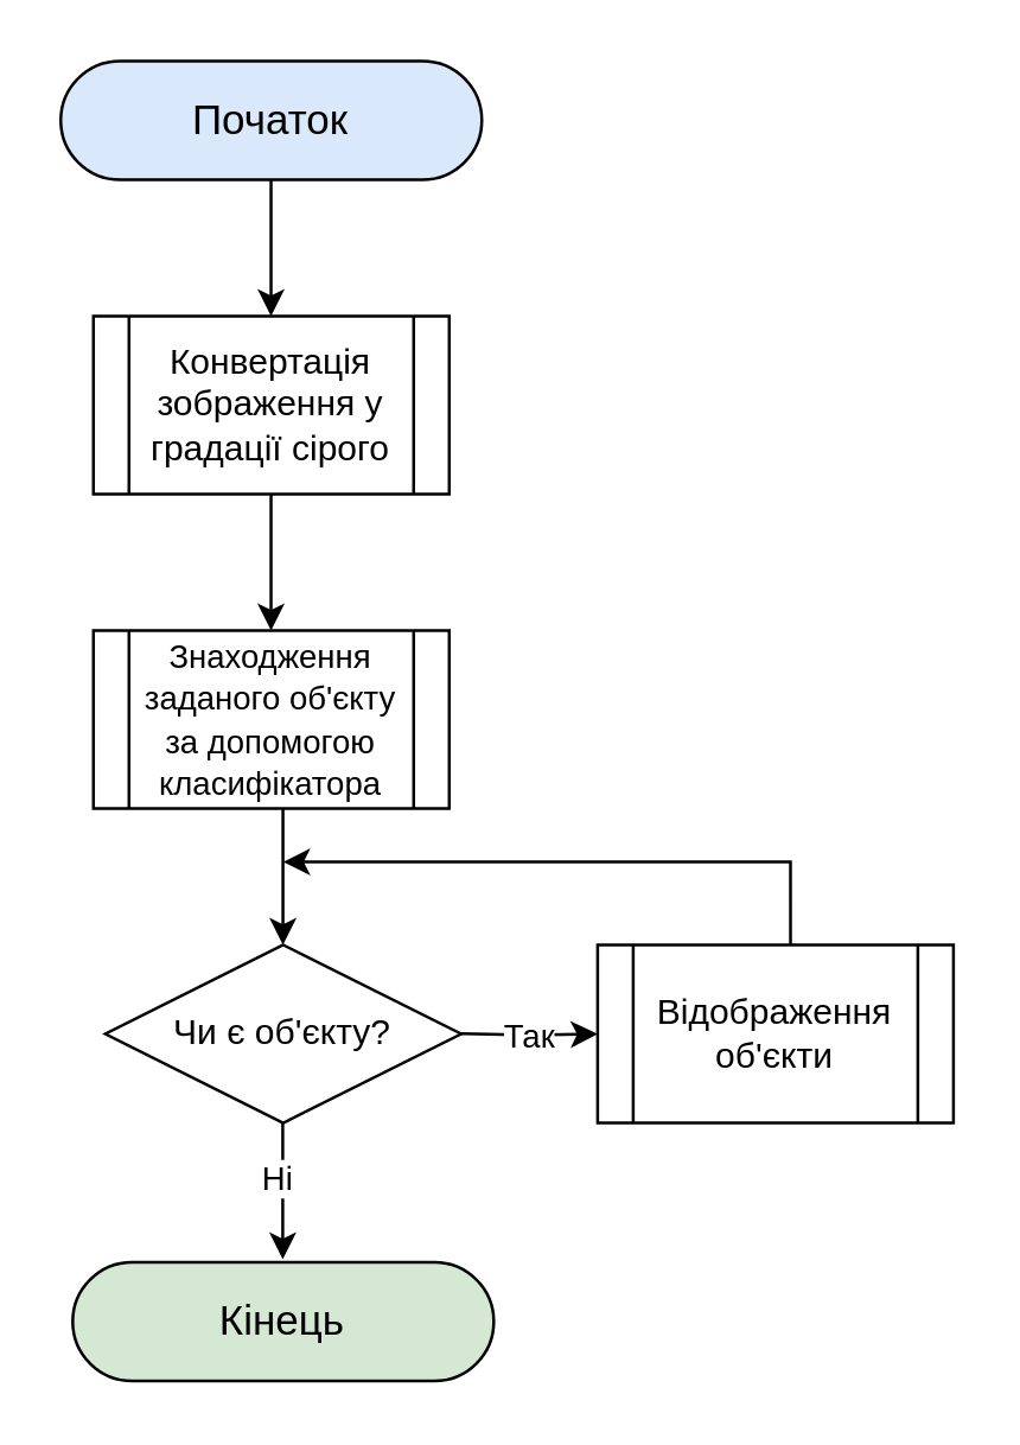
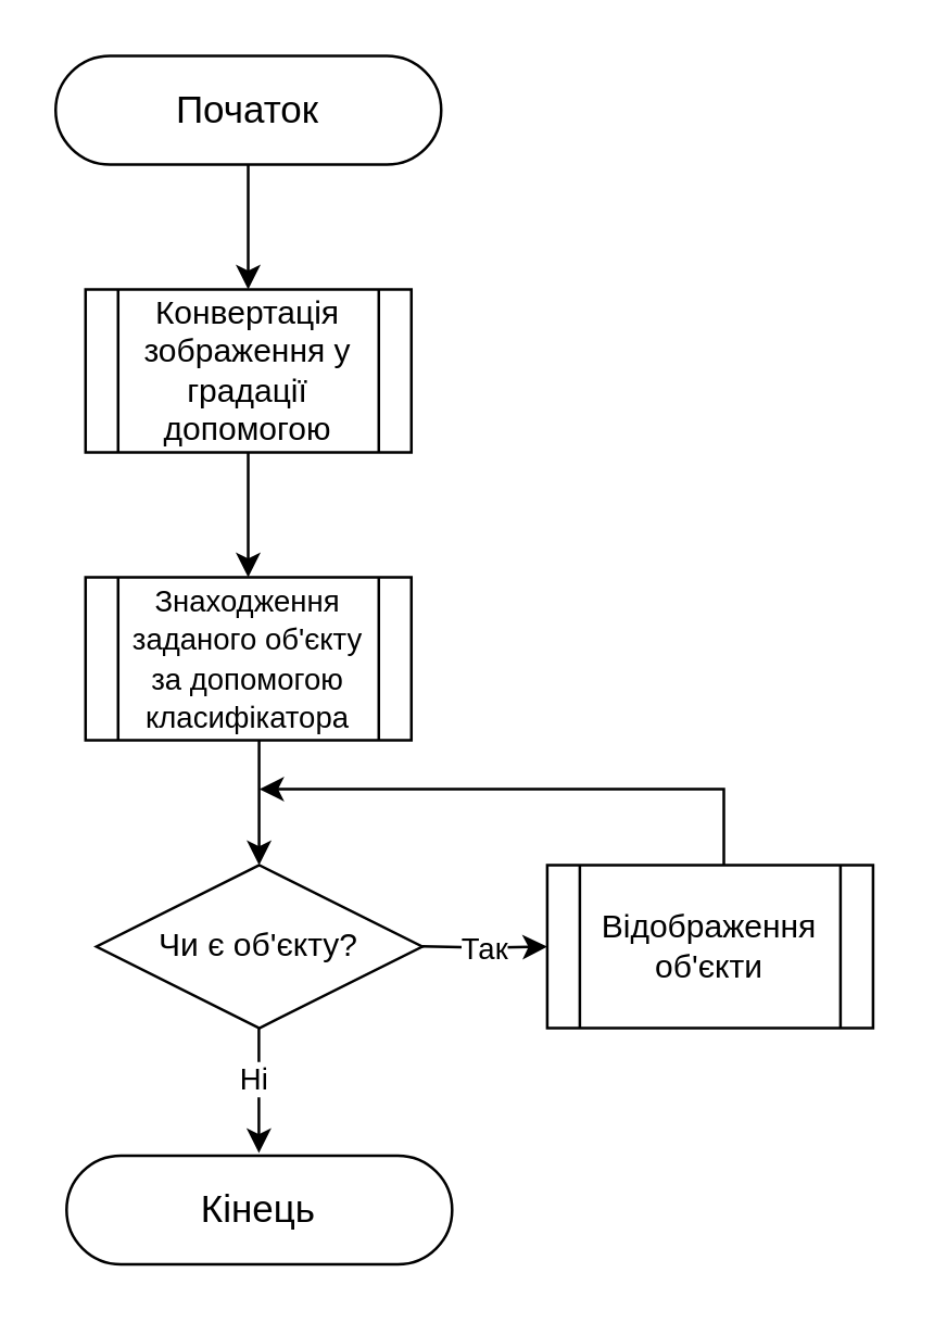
  <mxCell id="0" />
  <mxCell id="1" parent="0" />
- <mxCell id="2" value="&lt;font style=&quot;font-size: 14px;&quot;&gt;Початок&lt;/font&gt;" style="rounded=1;whiteSpace=wrap;html=1;arcSize=50;fillColor=#dae8fc;" parent="1" vertex="1"><mxGeometry x="20" y="20" width="142" height="40" as="geometry" /></mxCell>
+ <mxCell id="2" value="&lt;font style=&quot;font-size: 14px;&quot;&gt;Початок&lt;/font&gt;" style="rounded=1;whiteSpace=wrap;html=1;arcSize=50;" parent="1" vertex="1"><mxGeometry x="20" y="20" width="142" height="40" as="geometry" /></mxCell>
  <mxCell id="3" style="edgeStyle=orthogonalEdgeStyle;rounded=0;orthogonalLoop=1;jettySize=auto;html=1;entryX=0.5;entryY=0;entryDx=0;entryDy=0;" parent="1" edge="1"><mxGeometry relative="1" as="geometry"><mxPoint x="90.91" y="106" as="targetPoint" /><mxPoint x="90.91" y="60" as="sourcePoint" /></mxGeometry></mxCell>
- <mxCell id="4" value="Конвертація зображення у градації сірого" style="shape=process;whiteSpace=wrap;html=1;backgroundOutline=1;" parent="1" vertex="1"><mxGeometry x="31.01" y="106" width="120" height="60" as="geometry" /></mxCell>
+ <mxCell id="4" value="Конвертація зображення у градації допомогою" style="shape=process;whiteSpace=wrap;html=1;backgroundOutline=1;" parent="1" vertex="1"><mxGeometry x="31.01" y="106" width="120" height="60" as="geometry" /></mxCell>
  <mxCell id="5" style="edgeStyle=orthogonalEdgeStyle;rounded=0;orthogonalLoop=1;jettySize=auto;html=1;entryX=0.5;entryY=0;entryDx=0;entryDy=0;" parent="1" edge="1"><mxGeometry relative="1" as="geometry"><mxPoint x="94.93" y="318" as="targetPoint" /><mxPoint x="94.93" y="272" as="sourcePoint" /></mxGeometry></mxCell>
  <mxCell id="6" value="&lt;font style=&quot;font-size: 12px;&quot;&gt;Чи є об'єкту?&lt;/font&gt;" style="rhombus;whiteSpace=wrap;html=1;" parent="1" vertex="1"><mxGeometry x="35.03" y="318" width="120" height="60" as="geometry" /></mxCell>
  <mxCell id="7" style="edgeStyle=orthogonalEdgeStyle;rounded=0;orthogonalLoop=1;jettySize=auto;html=1;" edge="1" parent="1"><mxGeometry relative="1" as="geometry"><mxPoint x="95" y="290" as="targetPoint" /><mxPoint x="266.111" y="318" as="sourcePoint" /><Array as="points"><mxPoint x="266" y="290" /></Array></mxGeometry></mxCell>
  <mxCell id="8" value="Відображення об'єкти" style="shape=process;whiteSpace=wrap;html=1;backgroundOutline=1;" parent="1" vertex="1"><mxGeometry x="201.06" y="318" width="120" height="60" as="geometry" /></mxCell>
- <mxCell id="9" value="&lt;font style=&quot;font-size: 14px;&quot;&gt;Кінець&lt;/font&gt;" style="rounded=1;whiteSpace=wrap;html=1;arcSize=50;fillColor=#d5e8d4;" parent="1" vertex="1"><mxGeometry x="24.03" y="425" width="142" height="40" as="geometry" /></mxCell>
+ <mxCell id="9" value="&lt;font style=&quot;font-size: 14px;&quot;&gt;Кінець&lt;/font&gt;" style="rounded=1;whiteSpace=wrap;html=1;arcSize=50;" parent="1" vertex="1"><mxGeometry x="24.03" y="425" width="142" height="40" as="geometry" /></mxCell>
  <mxCell id="10" style="edgeStyle=orthogonalEdgeStyle;rounded=0;orthogonalLoop=1;jettySize=auto;html=1;entryX=0.5;entryY=0;entryDx=0;entryDy=0;" parent="1" edge="1"><mxGeometry relative="1" as="geometry"><mxPoint x="90.91" y="212" as="targetPoint" /><mxPoint x="90.91" y="166" as="sourcePoint" /></mxGeometry></mxCell>
  <mxCell id="11" value="&lt;font style=&quot;font-size: 11px;&quot;&gt;Знаходження заданого об'єкту за допомогою класифікатора&lt;/font&gt;" style="shape=process;whiteSpace=wrap;html=1;backgroundOutline=1;" parent="1" vertex="1"><mxGeometry x="31.01" y="212" width="120" height="60" as="geometry" /></mxCell>
  <mxCell id="12" style="edgeStyle=orthogonalEdgeStyle;rounded=0;orthogonalLoop=1;jettySize=auto;html=1;entryX=0;entryY=0.5;entryDx=0;entryDy=0;" edge="1" parent="1" target="8"><mxGeometry relative="1" as="geometry"><mxPoint x="195.03" y="347.92" as="targetPoint" /><mxPoint x="155.03" y="347.92" as="sourcePoint" /><Array as="points" /></mxGeometry></mxCell>
  <mxCell id="13" value="Так" style="edgeLabel;html=1;align=center;verticalAlign=middle;resizable=0;points=[];" vertex="1" connectable="0" parent="12"><mxGeometry x="-0.039" relative="1" as="geometry"><mxPoint as="offset" /></mxGeometry></mxCell>
  <mxCell id="14" style="edgeStyle=orthogonalEdgeStyle;rounded=0;orthogonalLoop=1;jettySize=auto;html=1;entryX=0.5;entryY=0;entryDx=0;entryDy=0;" edge="1" parent="1"><mxGeometry relative="1" as="geometry"><mxPoint x="94.86" y="424" as="targetPoint" /><mxPoint x="94.86" y="378" as="sourcePoint" /></mxGeometry></mxCell>
  <mxCell id="15" value="Ні" style="edgeLabel;html=1;align=center;verticalAlign=middle;resizable=0;points=[];" vertex="1" connectable="0" parent="14"><mxGeometry x="-0.2" y="-2" relative="1" as="geometry"><mxPoint as="offset" /></mxGeometry></mxCell>
